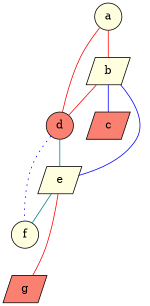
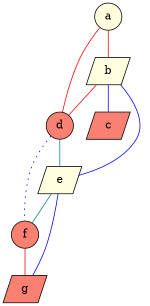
  graph {
    node [fillcolor=salmon shape=parallelogram style=filled]
    edge [color=red style=solid weight=7]
    a [fillcolor=lightyellow shape=circle]
    b [fillcolor=lightyellow]
    d [shape=circle]
    c
    e [fillcolor=lightyellow]
-   f [fillcolor=lightyellow shape=circle]
+   f [shape=circle]
    g
    a -- b
    a -- d [weight=5]
    b -- d [weight=9]
    b -- c [color=blue weight=8]
    b -- e [color=blue]
    d -- e [color=teal weight=15]
    d -- f [color=blue style=dotted weight=6]
    e -- f [color=teal weight=8]
-   e -- g [weight=9]
+   e -- g [color=blue weight=9]
+   f -- g [weight=11]
  }
